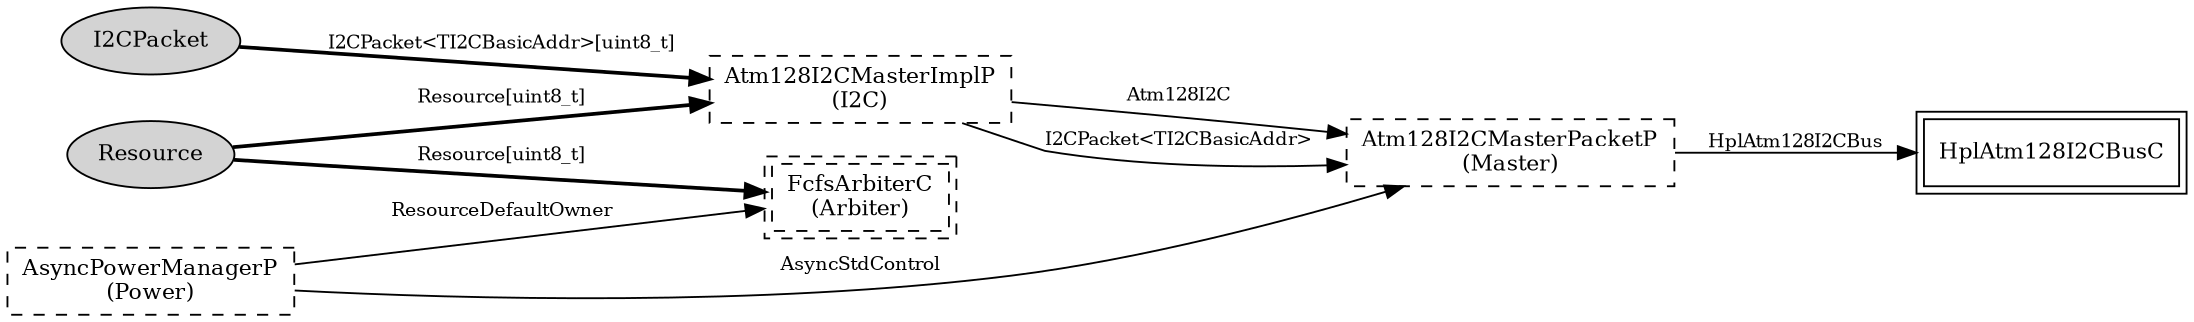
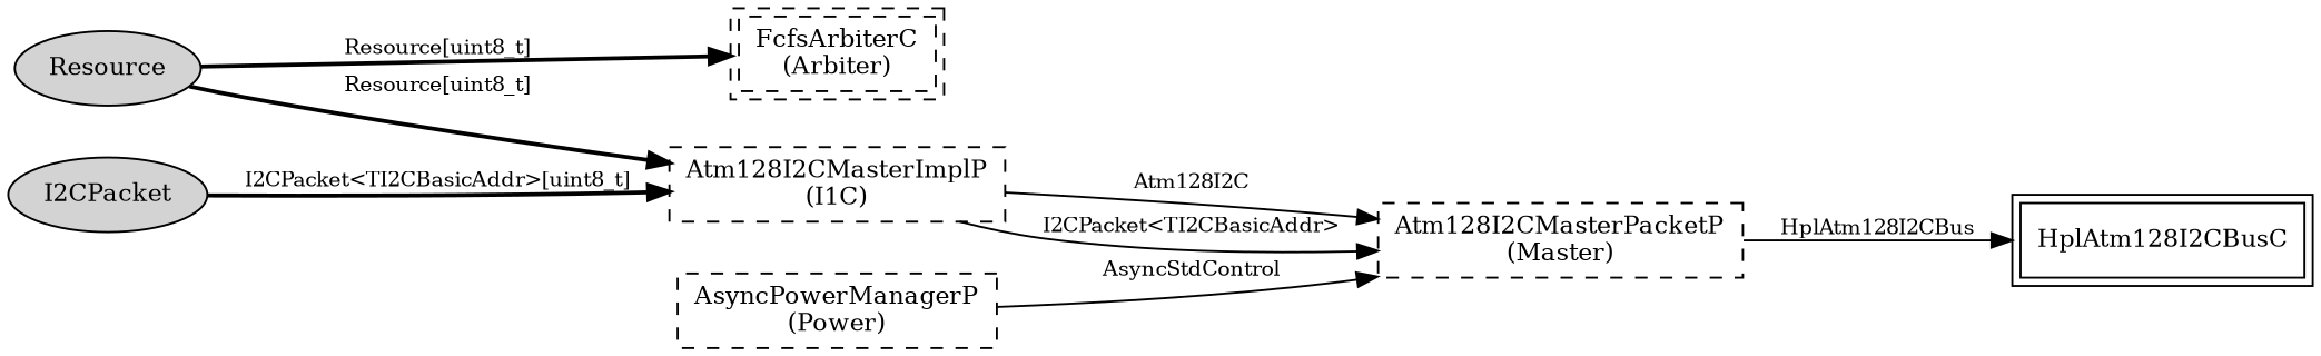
  digraph {
    rankdir=LR
    node [fontsize=12 shape=box style=dashed]
    edge [fontsize=10]
    n1 [label=Resource shape=ellipse style=filled]
-   n2 [label="Atm128I2CMasterImplP\n(I2C)"]
+   n2 [label="Atm128I2CMasterImplP\n(I1C)"]
    n3 [label="FcfsArbiterC\n(Arbiter)" peripheries=2]
    n4 [label="Atm128I2CMasterPacketP\n(Master)"]
    HplAtm128I2CBusC [peripheries=2 style=""]
    n6 [label=I2CPacket shape=ellipse style=filled]
    n7 [label="AsyncPowerManagerP\n(Power)"]
    n1 -> n2 [label="Resource[uint8_t]" style=bold]
    n1 -> n3 [label="Resource[uint8_t]" style=bold]
    n2 -> n4 [label="I2CPacket<TI2CBasicAddr>"]
    n2 -> n4 [label=Atm128I2C]
    n4 -> HplAtm128I2CBusC [label=HplAtm128I2CBus]
    n6 -> n2 [label="I2CPacket<TI2CBasicAddr>[uint8_t]" style=bold]
-   n7 -> n3 [label=ResourceDefaultOwner]
    n7 -> n4 [label=AsyncStdControl]
  }
